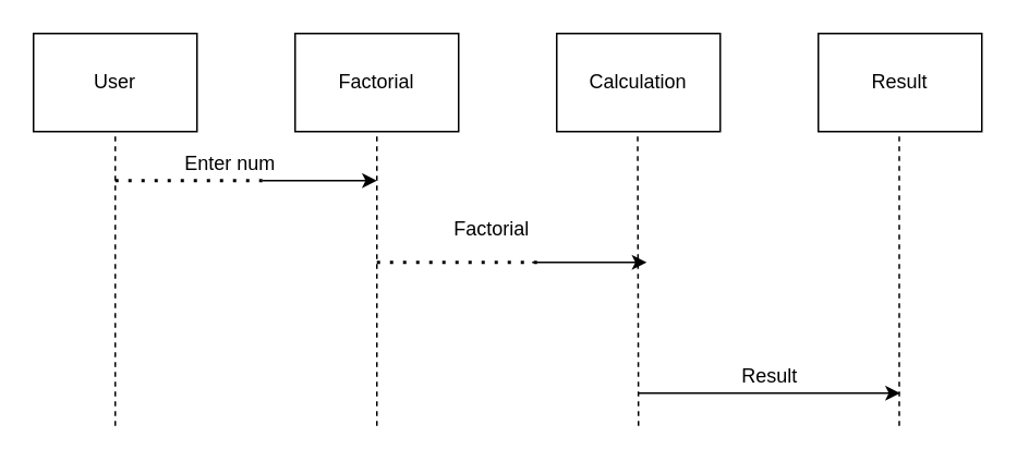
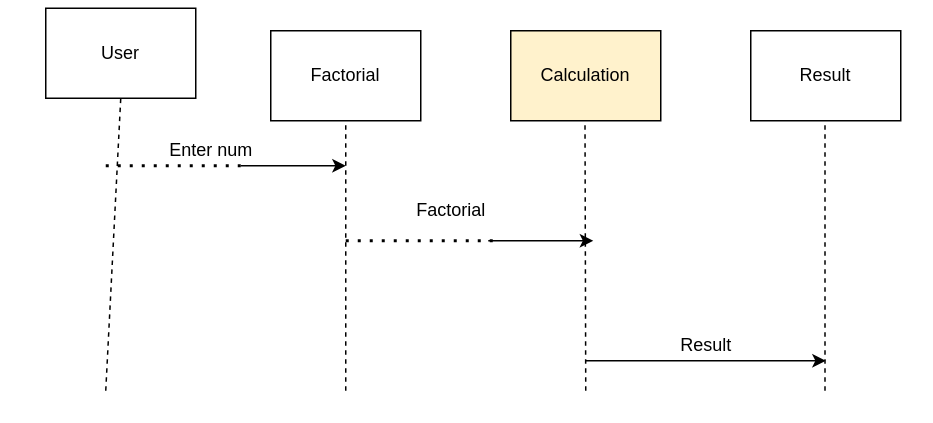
  <mxCell id="0" />
  <mxCell id="1" parent="0" />
- <mxCell id="2" value="User" style="rounded=0;whiteSpace=wrap;html=1;" vertex="1" parent="1"><mxGeometry x="20" y="20" width="100" height="60" as="geometry" /></mxCell>
+ <mxCell id="2" value="User" style="rounded=0;whiteSpace=wrap;html=1;" vertex="1" parent="1"><mxGeometry x="30" y="5" width="100" height="60" as="geometry" /></mxCell>
  <mxCell id="3" value="Factorial" style="rounded=0;whiteSpace=wrap;html=1;" vertex="1" parent="1"><mxGeometry x="180" y="20" width="100" height="60" as="geometry" /></mxCell>
- <mxCell id="4" value="Calculation" style="rounded=0;whiteSpace=wrap;html=1;" vertex="1" parent="1"><mxGeometry x="340" y="20" width="100" height="60" as="geometry" /></mxCell>
+ <mxCell id="4" value="Calculation" style="rounded=0;whiteSpace=wrap;html=1;fillColor=#fff2cc;" vertex="1" parent="1"><mxGeometry x="340" y="20" width="100" height="60" as="geometry" /></mxCell>
  <mxCell id="5" value="Result" style="rounded=0;whiteSpace=wrap;html=1;" vertex="1" parent="1"><mxGeometry x="500" y="20" width="100" height="60" as="geometry" /></mxCell>
  <mxCell id="6" value="" style="endArrow=none;dashed=1;html=1;entryX=0.5;entryY=1;entryDx=0;entryDy=0;" edge="1" parent="1" target="2"><mxGeometry width="50" height="50" relative="1" as="geometry"><mxPoint x="70" y="260" as="sourcePoint" /><mxPoint x="230" y="140" as="targetPoint" /></mxGeometry></mxCell>
  <mxCell id="7" value="" style="endArrow=none;dashed=1;html=1;entryX=0.5;entryY=1;entryDx=0;entryDy=0;" edge="1" parent="1" target="3"><mxGeometry width="50" height="50" relative="1" as="geometry"><mxPoint x="230" y="260" as="sourcePoint" /><mxPoint x="229.5" y="90" as="targetPoint" /></mxGeometry></mxCell>
  <mxCell id="8" value="" style="endArrow=none;dashed=1;html=1;entryX=0.5;entryY=1;entryDx=0;entryDy=0;" edge="1" parent="1"><mxGeometry width="50" height="50" relative="1" as="geometry"><mxPoint x="390" y="260" as="sourcePoint" /><mxPoint x="389.5" y="80" as="targetPoint" /></mxGeometry></mxCell>
  <mxCell id="9" value="" style="endArrow=none;dashed=1;html=1;entryX=0.5;entryY=1;entryDx=0;entryDy=0;" edge="1" parent="1"><mxGeometry width="50" height="50" relative="1" as="geometry"><mxPoint x="549.5" y="260" as="sourcePoint" /><mxPoint x="549.5" y="80" as="targetPoint" /><Array as="points"><mxPoint x="549.5" y="170" /></Array></mxGeometry></mxCell>
  <mxCell id="10" value="Enter num" style="text;html=1;align=center;verticalAlign=middle;resizable=0;points=[];autosize=1;" vertex="1" parent="1"><mxGeometry x="105" y="90" width="70" height="20" as="geometry" /></mxCell>
  <mxCell id="11" value="" style="endArrow=classic;html=1;" edge="1" parent="1"><mxGeometry width="50" height="50" relative="1" as="geometry"><mxPoint x="160" y="110" as="sourcePoint" /><mxPoint x="230" y="110" as="targetPoint" /></mxGeometry></mxCell>
  <mxCell id="12" value="" style="endArrow=classic;html=1;" edge="1" parent="1"><mxGeometry width="50" height="50" relative="1" as="geometry"><mxPoint x="325" y="160" as="sourcePoint" /><mxPoint x="395" y="160" as="targetPoint" /><Array as="points"><mxPoint x="355" y="160" /></Array></mxGeometry></mxCell>
  <mxCell id="13" value="Factorial" style="text;html=1;align=center;verticalAlign=middle;resizable=0;points=[];autosize=1;" vertex="1" parent="1"><mxGeometry x="270" y="130" width="60" height="20" as="geometry" /></mxCell>
  <mxCell id="14" value="" style="endArrow=none;dashed=1;html=1;dashPattern=1 3;strokeWidth=2;" edge="1" parent="1"><mxGeometry width="50" height="50" relative="1" as="geometry"><mxPoint x="70" y="110" as="sourcePoint" /><mxPoint x="160" y="110" as="targetPoint" /></mxGeometry></mxCell>
  <mxCell id="15" value="" style="endArrow=none;dashed=1;html=1;dashPattern=1 3;strokeWidth=2;" edge="1" parent="1"><mxGeometry width="50" height="50" relative="1" as="geometry"><mxPoint x="230" y="160" as="sourcePoint" /><mxPoint x="330" y="160" as="targetPoint" /></mxGeometry></mxCell>
  <mxCell id="16" value="" style="endArrow=classic;html=1;" edge="1" parent="1"><mxGeometry width="50" height="50" relative="1" as="geometry"><mxPoint x="390" y="240" as="sourcePoint" /><mxPoint x="550" y="240" as="targetPoint" /><Array as="points"><mxPoint x="480" y="240" /></Array></mxGeometry></mxCell>
  <mxCell id="17" value="Result" style="text;html=1;align=center;verticalAlign=middle;resizable=0;points=[];autosize=1;" vertex="1" parent="1"><mxGeometry x="445" y="220" width="50" height="20" as="geometry" /></mxCell>
